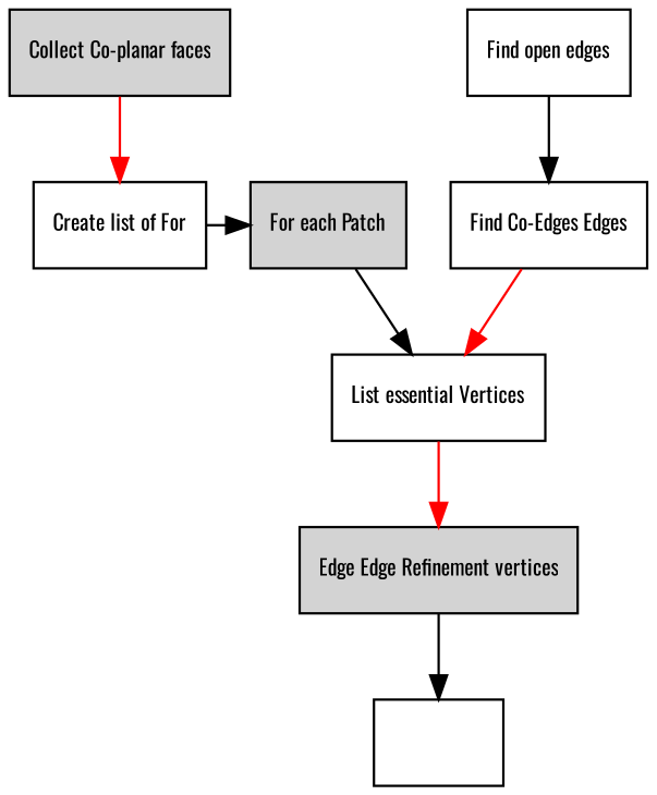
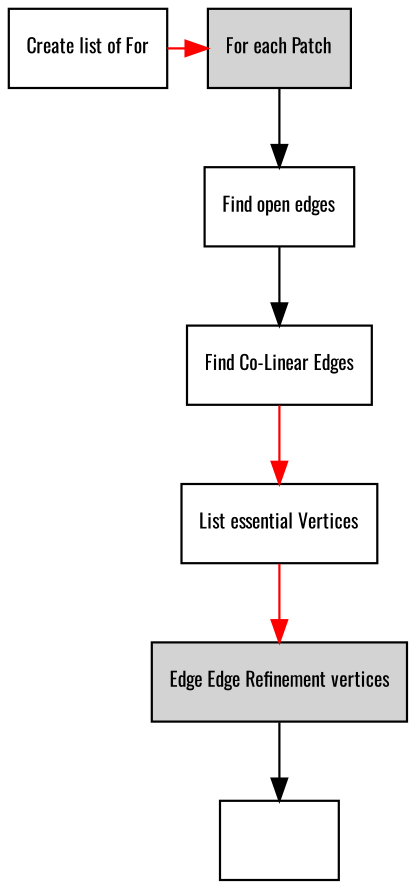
  digraph {
    fontname=Oswald
    node [fillcolor=white fontname=Oswald fontsize=9 shape=box style=filled]
    edge [color=black fontname=Oswald]
    n1 [label="Create list of For"]
    "For each Patch" [fillcolor=lightgrey]
    "Find open edges"
-   "Collect Co-planar faces" [fillcolor=lightgrey]
-   "Find Co-Linear Edges" [label="Find Co-Edges Edges"]
+   "Find Co-Linear Edges"
    "List essential Vertices"
    n7 [fillcolor=lightgrey label="Edge Edge Refinement vertices"]
    ""
    subgraph sub_1 {
      rank=same
      n1
      "For each Patch"
    }
-   n1 -> "For each Patch"
-   "For each Patch" -> "List essential Vertices"
+   n1 -> "For each Patch" [color=red]
+   "For each Patch" -> "Find open edges"
    "Find open edges" -> "Find Co-Linear Edges"
-   "Collect Co-planar faces" -> n1 [color=red]
    "Find Co-Linear Edges" -> "List essential Vertices" [color=red]
    "List essential Vertices" -> n7 [color=red]
    n7 -> ""
  }
